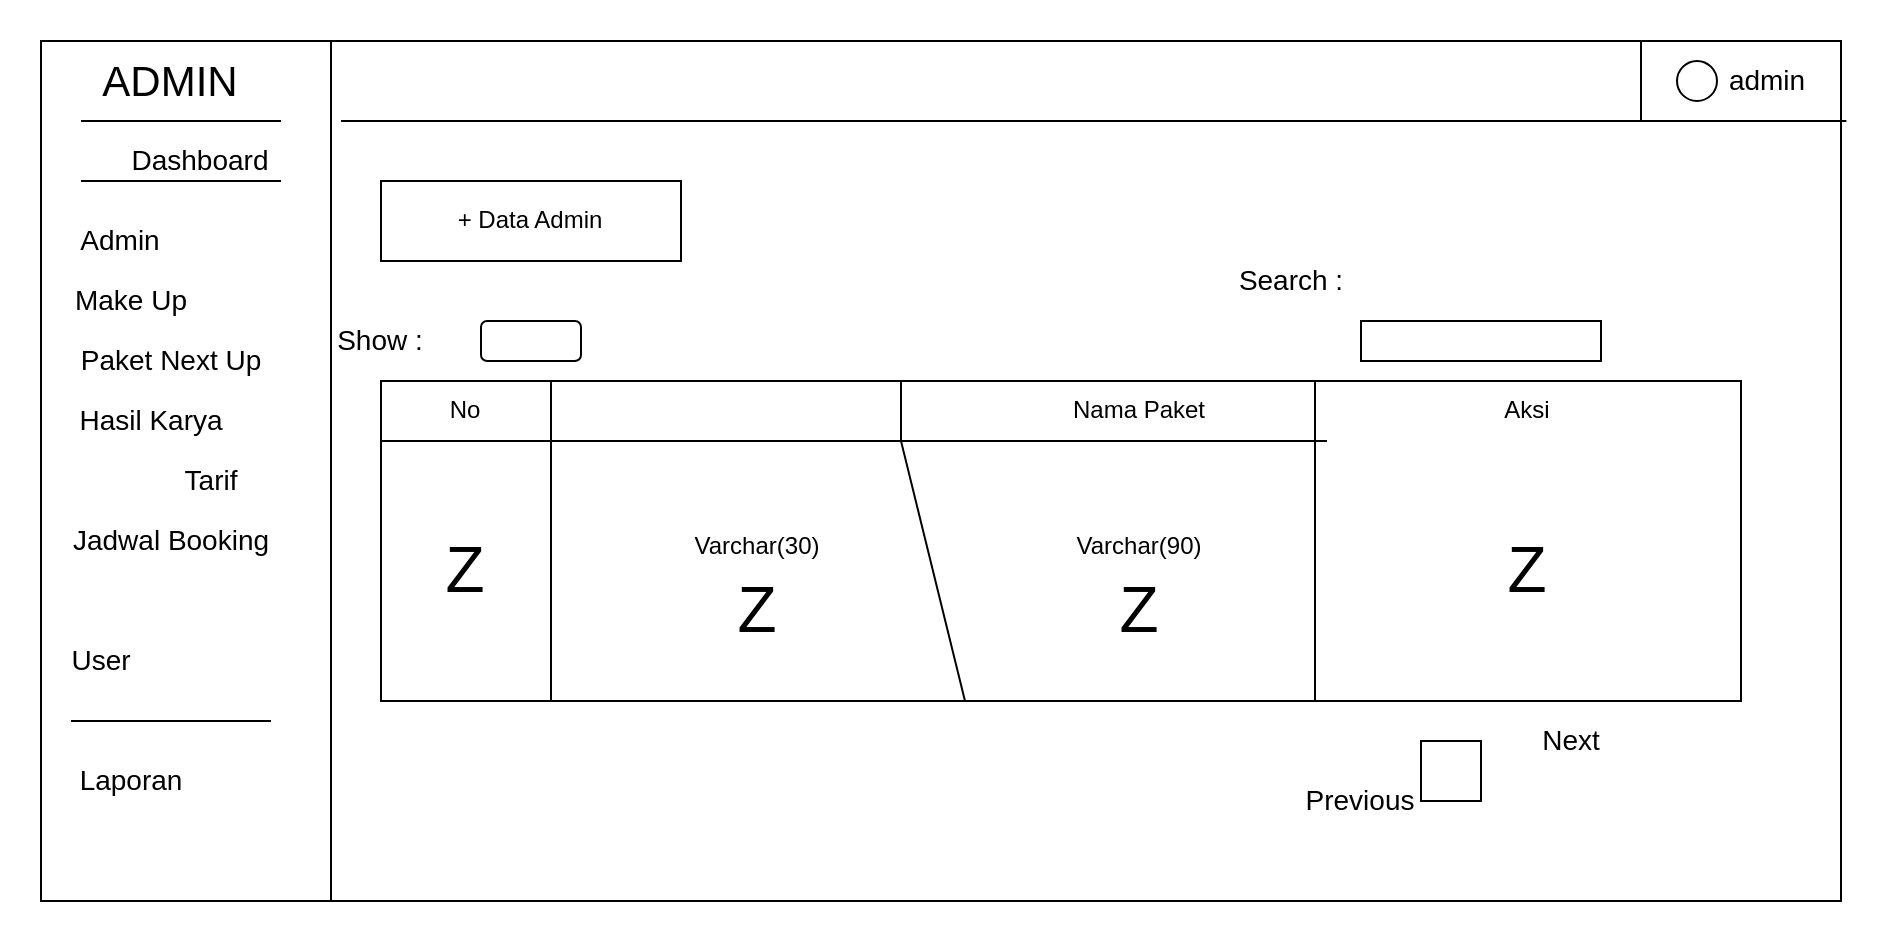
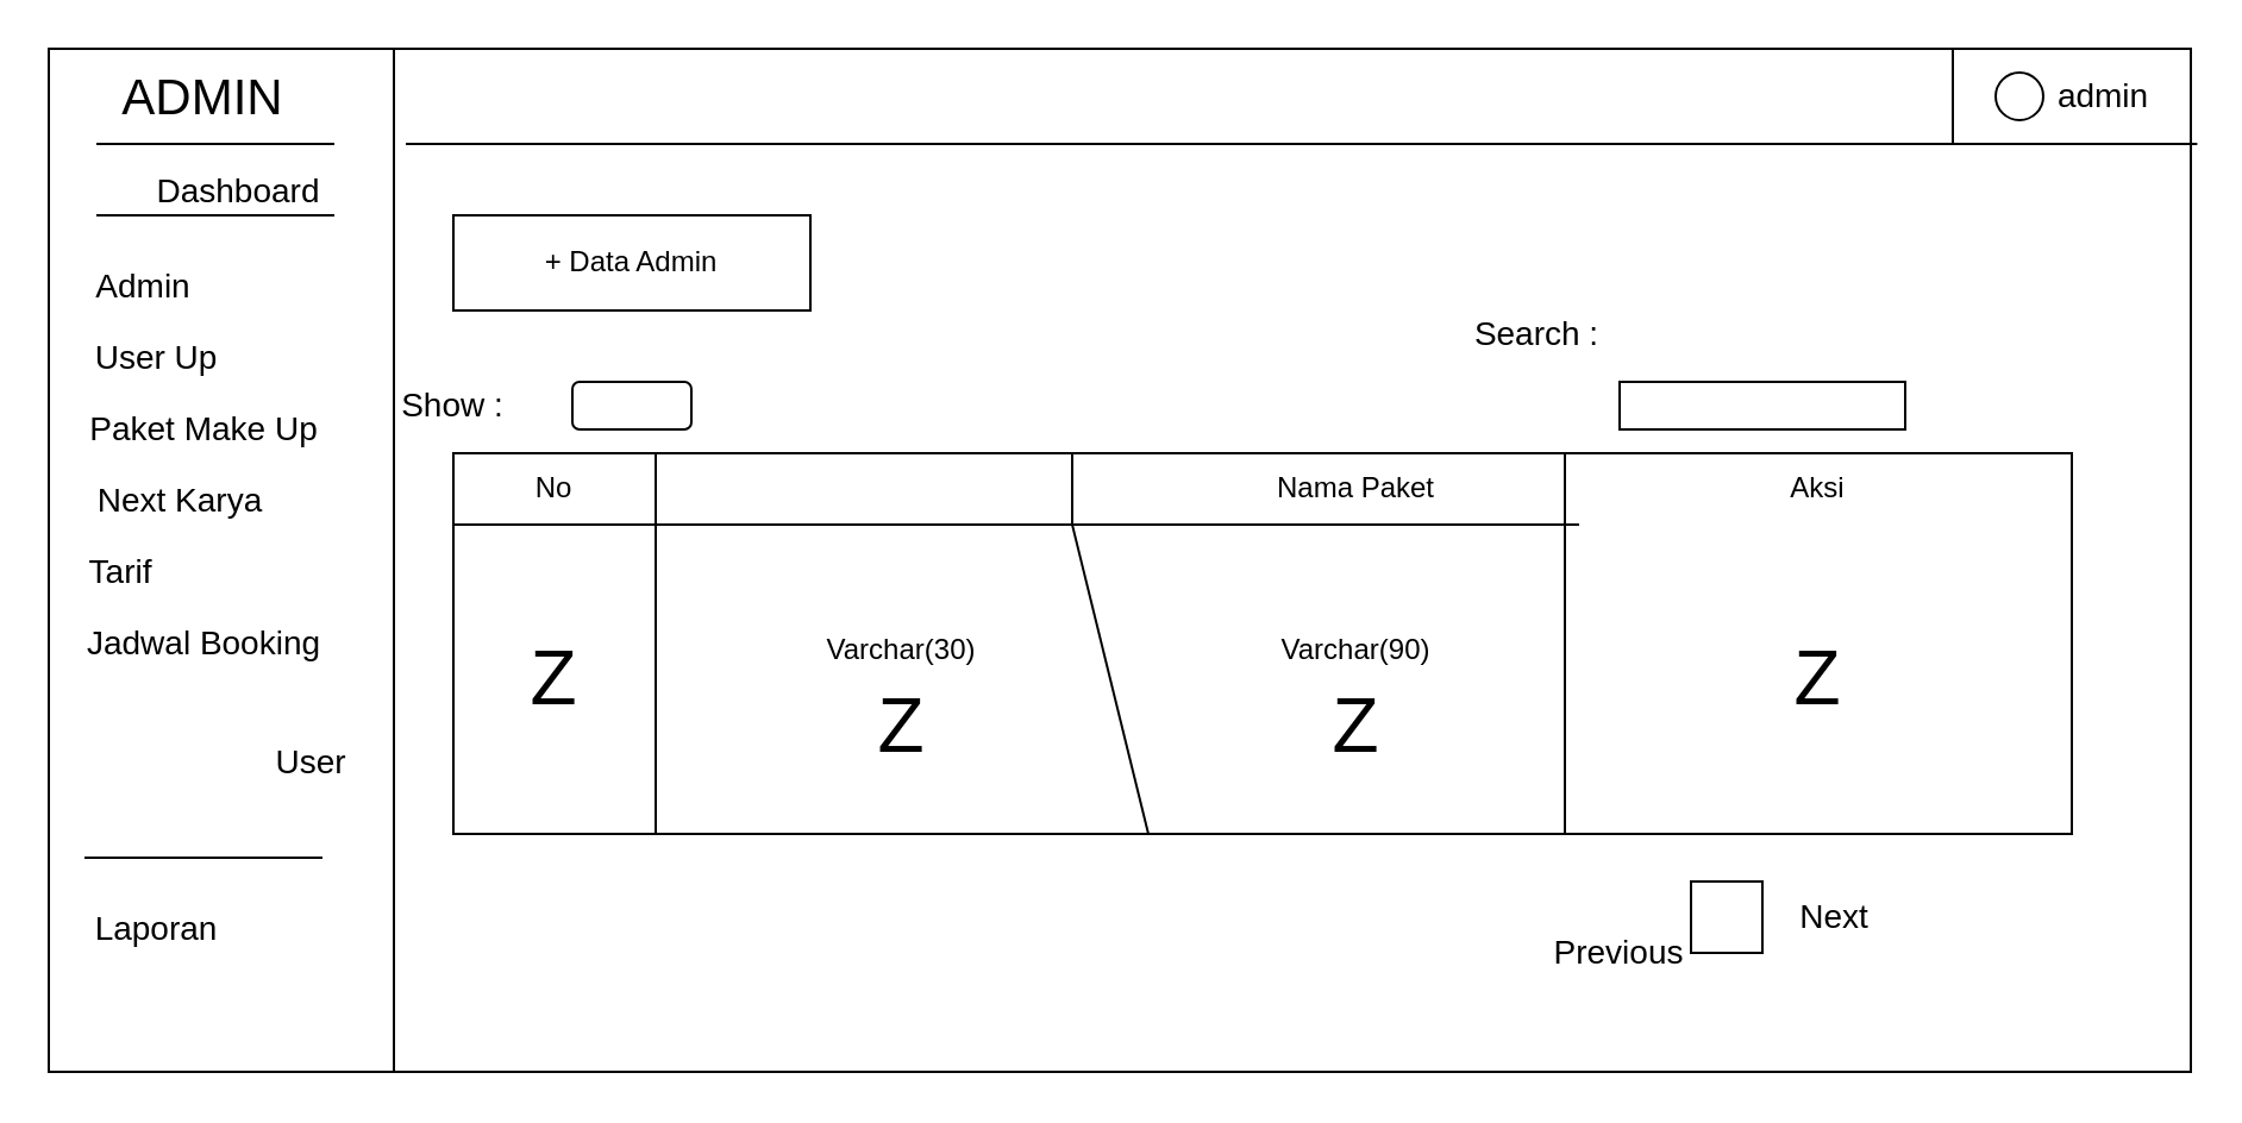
  <mxCell id="0" />
  <mxCell id="1" parent="0" />
  <mxCell id="2" value="" style="rounded=0;whiteSpace=wrap;html=1;" parent="1" vertex="1"><mxGeometry x="20" y="20" width="900" height="430" as="geometry" /></mxCell>
  <mxCell id="3" value="" style="endArrow=none;html=1;" parent="1" edge="1"><mxGeometry width="50" height="50" relative="1" as="geometry"><mxPoint x="165" y="20" as="sourcePoint" /><mxPoint x="165" y="450" as="targetPoint" /></mxGeometry></mxCell>
  <mxCell id="4" value="" style="endArrow=none;html=1;" parent="1" edge="1"><mxGeometry width="50" height="50" relative="1" as="geometry"><mxPoint x="40" y="60" as="sourcePoint" /><mxPoint x="140" y="60" as="targetPoint" /></mxGeometry></mxCell>
  <mxCell id="5" value="" style="endArrow=none;html=1;" parent="1" edge="1"><mxGeometry width="50" height="50" relative="1" as="geometry"><mxPoint x="40" y="90" as="sourcePoint" /><mxPoint x="140" y="90" as="targetPoint" /></mxGeometry></mxCell>
  <mxCell id="6" value="ADMIN" style="text;html=1;strokeColor=none;fillColor=none;align=center;verticalAlign=middle;whiteSpace=wrap;rounded=0;fontSize=21;" parent="1" vertex="1"><mxGeometry x="30" y="20" width="110" height="40" as="geometry" /></mxCell>
  <mxCell id="7" value="Dashboard" style="text;html=1;strokeColor=none;fillColor=none;align=center;verticalAlign=middle;whiteSpace=wrap;rounded=0;fontSize=14;" parent="1" vertex="1"><mxGeometry x="80" y="70" width="40" height="20" as="geometry" /></mxCell>
  <mxCell id="8" value="Admin" style="text;html=1;strokeColor=none;fillColor=none;align=center;verticalAlign=middle;whiteSpace=wrap;rounded=0;fontSize=14;" parent="1" vertex="1"><mxGeometry x="40" y="110" width="40" height="20" as="geometry" /></mxCell>
- <mxCell id="9" value="Make Up" style="text;html=1;align=center;verticalAlign=middle;resizable=0;points=[];autosize=1;fontSize=14;" parent="1" vertex="1"><mxGeometry x="30" y="140" width="70" height="20" as="geometry" /></mxCell>
- <mxCell id="10" value="Paket Next Up" style="text;html=1;align=center;verticalAlign=middle;resizable=0;points=[];autosize=1;fontSize=14;" parent="1" vertex="1"><mxGeometry x="30" y="170" width="110" height="20" as="geometry" /></mxCell>
- <mxCell id="11" value="Hasil Karya" style="text;html=1;align=center;verticalAlign=middle;resizable=0;points=[];autosize=1;fontSize=14;" parent="1" vertex="1"><mxGeometry x="30" y="200" width="90" height="20" as="geometry" /></mxCell>
- <mxCell id="12" value="Tarif" style="text;html=1;align=center;verticalAlign=middle;resizable=0;points=[];autosize=1;fontSize=14;" parent="1" vertex="1"><mxGeometry x="85" y="230" width="40" height="20" as="geometry" /></mxCell>
+ <mxCell id="9" value="User Up" style="text;html=1;align=center;verticalAlign=middle;resizable=0;points=[];autosize=1;fontSize=14;" parent="1" vertex="1"><mxGeometry x="30" y="140" width="70" height="20" as="geometry" /></mxCell>
+ <mxCell id="10" value="Paket Make Up" style="text;html=1;align=center;verticalAlign=middle;resizable=0;points=[];autosize=1;fontSize=14;" parent="1" vertex="1"><mxGeometry x="30" y="170" width="110" height="20" as="geometry" /></mxCell>
+ <mxCell id="11" value="Next Karya" style="text;html=1;align=center;verticalAlign=middle;resizable=0;points=[];autosize=1;fontSize=14;" parent="1" vertex="1"><mxGeometry x="30" y="200" width="90" height="20" as="geometry" /></mxCell>
+ <mxCell id="12" value="Tarif" style="text;html=1;align=center;verticalAlign=middle;resizable=0;points=[];autosize=1;fontSize=14;" parent="1" vertex="1"><mxGeometry x="30" y="230" width="40" height="20" as="geometry" /></mxCell>
  <mxCell id="13" value="Jadwal Booking" style="text;html=1;align=center;verticalAlign=middle;resizable=0;points=[];autosize=1;fontSize=14;" parent="1" vertex="1"><mxGeometry x="30" y="260" width="110" height="20" as="geometry" /></mxCell>
  <mxCell id="14" value="Laporan" style="text;html=1;align=center;verticalAlign=middle;resizable=0;points=[];autosize=1;fontSize=14;" parent="1" vertex="1"><mxGeometry x="30" y="380" width="70" height="20" as="geometry" /></mxCell>
  <mxCell id="15" value="" style="endArrow=none;html=1;" parent="1" edge="1"><mxGeometry width="50" height="50" relative="1" as="geometry"><mxPoint x="35" y="360" as="sourcePoint" /><mxPoint x="135" y="360" as="targetPoint" /></mxGeometry></mxCell>
  <mxCell id="16" value="" style="endArrow=none;html=1;fontSize=14;entryX=1.003;entryY=0.093;entryDx=0;entryDy=0;entryPerimeter=0;" parent="1" target="2" edge="1"><mxGeometry width="50" height="50" relative="1" as="geometry"><mxPoint x="170" y="60" as="sourcePoint" /><mxPoint x="820" y="60" as="targetPoint" /></mxGeometry></mxCell>
  <mxCell id="17" value="" style="endArrow=none;html=1;fontSize=14;" parent="1" edge="1"><mxGeometry width="50" height="50" relative="1" as="geometry"><mxPoint x="820" y="60" as="sourcePoint" /><mxPoint x="820" y="20" as="targetPoint" /></mxGeometry></mxCell>
  <mxCell id="18" value="admin" style="text;html=1;align=center;verticalAlign=middle;resizable=0;points=[];autosize=1;fontSize=14;" parent="1" vertex="1"><mxGeometry x="858" y="30" width="50" height="20" as="geometry" /></mxCell>
  <mxCell id="19" value="" style="ellipse;whiteSpace=wrap;html=1;aspect=fixed;fontSize=14;" parent="1" vertex="1"><mxGeometry x="838" y="30" width="20" height="20" as="geometry" /></mxCell>
  <mxCell id="20" value="" style="rounded=0;whiteSpace=wrap;html=1;fontSize=14;" parent="1" vertex="1"><mxGeometry x="680" y="160" width="120" height="20" as="geometry" /></mxCell>
  <mxCell id="21" value="Search :" style="text;html=1;align=center;verticalAlign=middle;resizable=0;points=[];autosize=1;fontSize=14;" parent="1" vertex="1"><mxGeometry x="610" y="130" width="70" height="20" as="geometry" /></mxCell>
  <mxCell id="22" value="Show :" style="text;html=1;strokeColor=none;fillColor=none;align=center;verticalAlign=middle;whiteSpace=wrap;rounded=0;fontSize=14;" parent="1" vertex="1"><mxGeometry x="165" y="160" width="50" height="20" as="geometry" /></mxCell>
  <mxCell id="23" value="" style="rounded=1;whiteSpace=wrap;html=1;fontSize=14;" parent="1" vertex="1"><mxGeometry x="240" y="160" width="50" height="20" as="geometry" /></mxCell>
  <mxCell id="24" style="edgeStyle=orthogonalEdgeStyle;rounded=0;orthogonalLoop=1;jettySize=auto;html=1;exitX=0.5;exitY=1;exitDx=0;exitDy=0;fontSize=14;" parent="1" source="22" target="22" edge="1"><mxGeometry relative="1" as="geometry" /></mxCell>
  <mxCell id="25" value="" style="whiteSpace=wrap;html=1;aspect=fixed;fontSize=14;" parent="1" vertex="1"><mxGeometry x="710" y="370" width="30" height="30" as="geometry" /></mxCell>
  <mxCell id="26" value="Previous" style="text;html=1;strokeColor=none;fillColor=none;align=center;verticalAlign=middle;whiteSpace=wrap;rounded=0;fontSize=14;" parent="1" vertex="1"><mxGeometry x="660" y="390" width="40" height="20" as="geometry" /></mxCell>
- <mxCell id="27" value="Next" style="text;html=1;align=center;verticalAlign=middle;resizable=0;points=[];autosize=1;fontSize=14;" parent="1" vertex="1"><mxGeometry x="765" y="360" width="40" height="20" as="geometry" /></mxCell>
+ <mxCell id="27" value="Next" style="text;html=1;align=center;verticalAlign=middle;resizable=0;points=[];autosize=1;fontSize=14;" parent="1" vertex="1"><mxGeometry x="750" y="375" width="40" height="20" as="geometry" /></mxCell>
  <mxCell id="28" value="" style="shape=table;html=1;whiteSpace=wrap;startSize=0;container=1;collapsible=0;childLayout=tableLayout;fontSize=14;" parent="1" vertex="1"><mxGeometry x="190" y="190" width="680" height="160" as="geometry" /></mxCell>
  <mxCell id="29" style="shape=partialRectangle;html=1;whiteSpace=wrap;collapsible=0;dropTarget=0;pointerEvents=0;fillColor=none;top=0;left=0;bottom=0;right=0;points=[[0,0.5],[1,0.5]];portConstraint=eastwest;" parent="28" vertex="1"><mxGeometry width="680" height="30" as="geometry" /></mxCell>
  <mxCell id="30" value="No" style="shape=partialRectangle;html=1;whiteSpace=wrap;connectable=0;fillColor=none;top=0;left=0;bottom=0;right=0;overflow=hidden;" parent="29" vertex="1"><mxGeometry width="85" height="30" as="geometry" /></mxCell>
  <mxCell id="31" value="Nama Paket" style="shape=partialRectangle;html=1;whiteSpace=wrap;connectable=0;fillColor=none;top=0;left=0;bottom=0;right=0;overflow=hidden;" parent="29" vertex="1"><mxGeometry x="292" width="175" height="30" as="geometry" /></mxCell>
  <mxCell id="32" value="Aksi" style="shape=partialRectangle;html=1;whiteSpace=wrap;connectable=0;fillColor=none;top=0;left=0;bottom=0;right=0;overflow=hidden;" parent="29" vertex="1"><mxGeometry x="467" width="213" height="30" as="geometry" /></mxCell>
  <mxCell id="33" value="" style="shape=partialRectangle;html=1;whiteSpace=wrap;collapsible=0;dropTarget=0;pointerEvents=0;fillColor=none;top=0;left=0;bottom=0;right=0;points=[[0,0.5],[1,0.5]];portConstraint=eastwest;" parent="28" vertex="1"><mxGeometry y="30" width="680" height="130" as="geometry" /></mxCell>
  <mxCell id="34" value="&lt;font style=&quot;font-size: 32px&quot;&gt;Z&lt;/font&gt;" style="shape=partialRectangle;html=1;whiteSpace=wrap;connectable=0;fillColor=none;top=0;left=0;bottom=0;right=0;overflow=hidden;" parent="33" vertex="1"><mxGeometry width="85" height="130" as="geometry" /></mxCell>
  <mxCell id="35" value="&lt;div&gt;&lt;font style=&quot;font-size: 32px&quot;&gt;&lt;font style=&quot;font-size: 12px&quot;&gt;Varchar(30)&lt;/font&gt;&lt;br&gt;&lt;/font&gt;&lt;/div&gt;&lt;div&gt;&lt;font style=&quot;font-size: 32px&quot;&gt;Z&lt;/font&gt;&lt;/div&gt;" style="shape=partialRectangle;html=1;whiteSpace=wrap;connectable=0;fillColor=none;top=0;left=0;bottom=0;right=0;overflow=hidden;" parent="33" vertex="1"><mxGeometry x="85" width="207" height="130" as="geometry" /></mxCell>
  <mxCell id="36" value="&lt;div&gt;&lt;font style=&quot;font-size: 32px&quot;&gt;&lt;font style=&quot;font-size: 12px&quot;&gt;Varchar(90)&lt;/font&gt;&lt;br&gt;&lt;/font&gt;&lt;/div&gt;&lt;div&gt;&lt;font style=&quot;font-size: 32px&quot;&gt;Z&lt;/font&gt;&lt;/div&gt;" style="shape=partialRectangle;html=1;whiteSpace=wrap;connectable=0;fillColor=none;top=0;left=0;bottom=0;right=0;overflow=hidden;" parent="33" vertex="1"><mxGeometry x="292" width="175" height="130" as="geometry" /></mxCell>
  <mxCell id="37" value="&lt;div&gt;&lt;font style=&quot;font-size: 32px&quot;&gt;Z&lt;/font&gt;&lt;/div&gt;" style="shape=partialRectangle;html=1;whiteSpace=wrap;connectable=0;fillColor=none;top=0;left=0;bottom=0;right=0;overflow=hidden;" parent="33" vertex="1"><mxGeometry x="467" width="213" height="130" as="geometry" /></mxCell>
- <mxCell id="38" value="User" style="text;html=1;align=center;verticalAlign=middle;resizable=0;points=[];autosize=1;fontSize=14;" vertex="1" parent="1"><mxGeometry x="30" y="320" width="40" height="20" as="geometry" /></mxCell>
+ <mxCell id="38" value="User" style="text;html=1;align=center;verticalAlign=middle;resizable=0;points=[];autosize=1;fontSize=14;" vertex="1" parent="1"><mxGeometry x="110" y="310" width="40" height="20" as="geometry" /></mxCell>
  <mxCell id="39" value="+ Data Admin" style="whiteSpace=wrap;html=1;rounded=0;" vertex="1" parent="1"><mxGeometry x="190" y="90" width="150" height="40" as="geometry" /></mxCell>
